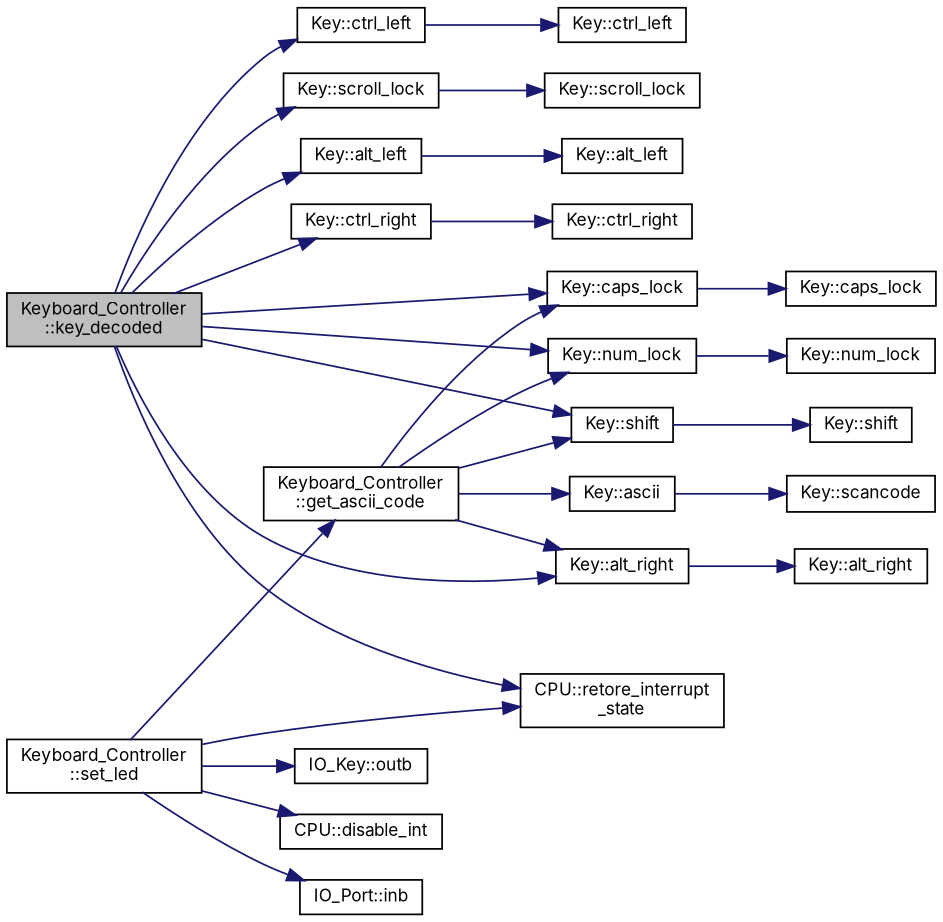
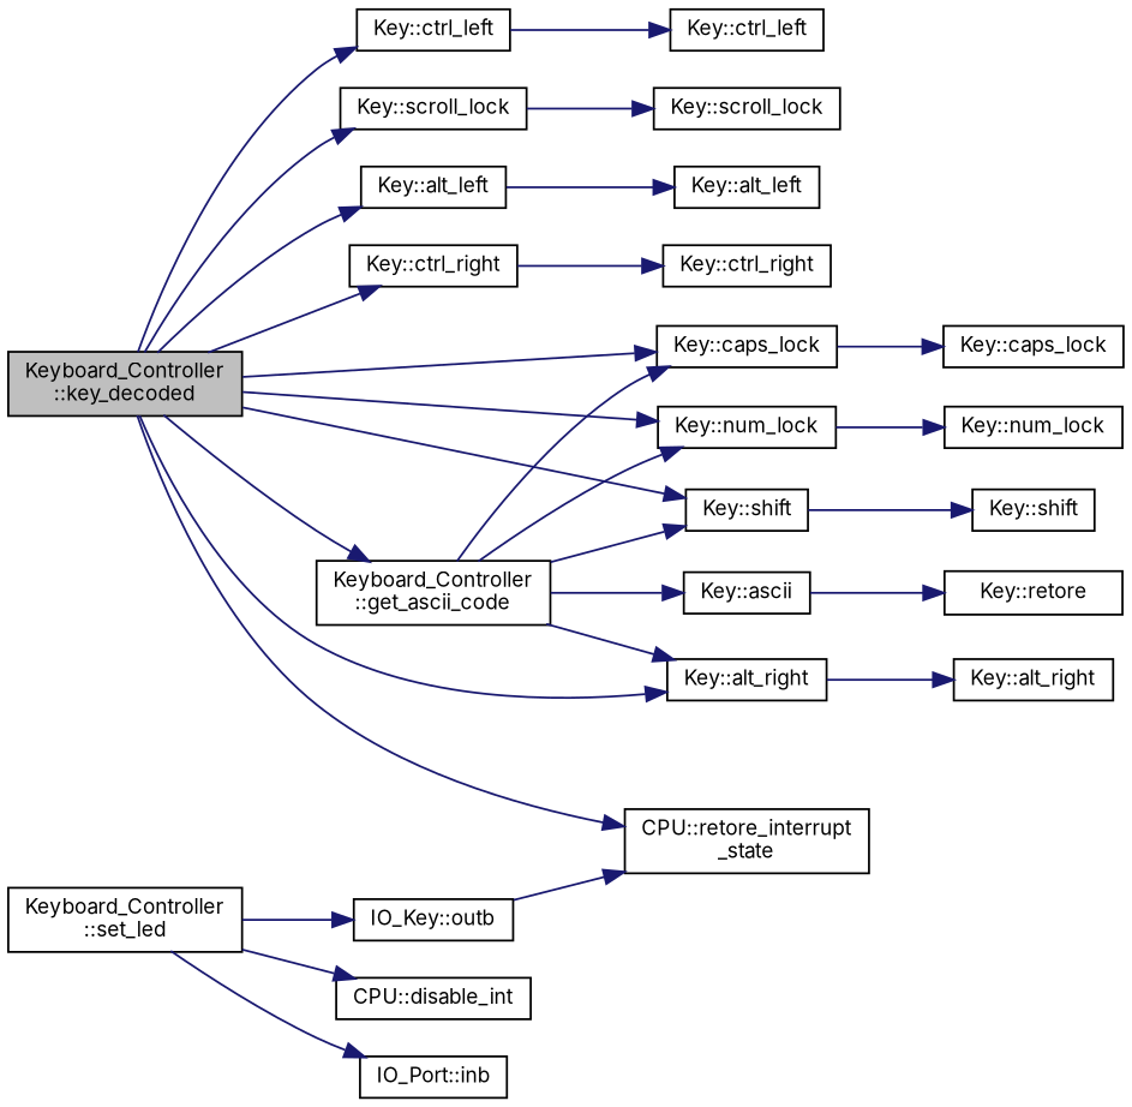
  digraph {
    fontname=Inter
    rankdir=LR
    node [color=black fontname=Inter fontsize=10 shape=record]
    edge [color=midnightblue fontname=Inter fontsize=10 labelfontname=FreeSans labelfontsize=10 style=solid]
    n1 [fillcolor=grey75 fontcolor=black height=0.2 label="Keyboard_Controller\l::key_decoded" style=filled width=0.4]
    n2 [height=0.2 label="Key::shift" width=0.4]
    n3 [height=0.2 label="Key::alt_right" width=0.4]
    n4 [height=0.2 label="Key::alt_left" width=0.4]
    n5 [height=0.2 label="Key::ctrl_right" width=0.4]
    n6 [height=0.2 label="Key::ctrl_left" width=0.4]
    n7 [height=0.2 label="Key::caps_lock" width=0.4]
    n8 [height=0.2 label="Key::scroll_lock" width=0.4]
    n9 [height=0.2 label="Keyboard_Controller\l::get_ascii_code" width=0.4]
    n10 [height=0.2 label="Key::num_lock" width=0.4]
    n11 [height=0.2 label="CPU::retore_interrupt\l_state" width=0.4]
    n12 [height=0.2 label="Key::shift" width=0.4]
    n13 [height=0.2 label="Key::alt_right" width=0.4]
    n14 [height=0.2 label="Key::alt_left" width=0.4]
    n15 [height=0.2 label="Key::ctrl_right" width=0.4]
    n16 [height=0.2 label="Key::ctrl_left" width=0.4]
    n17 [height=0.2 label="Key::caps_lock" width=0.4]
    n18 [height=0.2 label="Keyboard_Controller\l::set_led" width=0.4]
    n19 [height=0.2 label="CPU::disable_int" width=0.4]
    n20 [height=0.2 label="IO_Key::outb" width=0.4]
    n21 [height=0.2 label="IO_Port::inb" width=0.4]
    n22 [height=0.2 label="Key::scroll_lock" width=0.4]
    n23 [height=0.2 label="Key::ascii" width=0.4]
    n24 [height=0.2 label="Key::num_lock" width=0.4]
-   n25 [height=0.2 label="Key::scancode" width=0.4]
+   n25 [height=0.2 label="Key::retore" width=0.4]
    n1 -> n2
    n1 -> n3
    n1 -> n4
    n1 -> n5
    n1 -> n6
    n1 -> n7
    n1 -> n8
-   n18 -> n9
+   n1 -> n9
    n1 -> n10
    n1 -> n11
    n2 -> n12
    n3 -> n13
    n4 -> n14
    n5 -> n15
    n6 -> n16
    n7 -> n17
    n8 -> n22
    n9 -> n2
    n9 -> n3
    n9 -> n7
    n9 -> n10
    n9 -> n23
    n10 -> n24
-   n18 -> n11
+   n20 -> n11
    n18 -> n19
    n18 -> n20
    n18 -> n21
    n23 -> n25
  }
